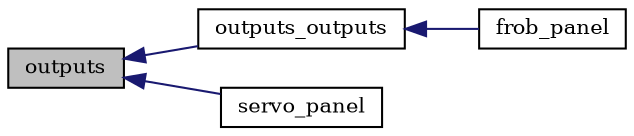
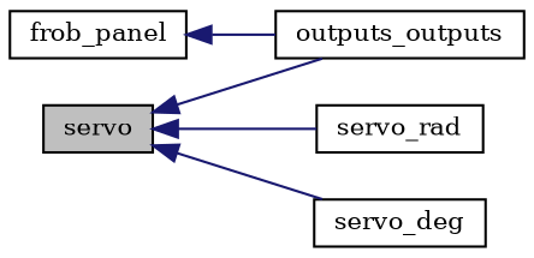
  digraph {
    fontname="DejaVu Serif"
    rankdir=LR
    node [color=black fillcolor=white fontname="DejaVu Serif" fontsize=10 shape=record style=filled]
    edge [color=midnightblue dir=back fontname="DejaVu Serif" fontsize=10 labelfontname=Helvetica labelfontsize=10 style=solid]
-   n1 [fillcolor=grey75 fontcolor=black height=0.2 label=outputs width=0.4]
+   n1 [fillcolor=grey75 fontcolor=black height=0.2 label=servo width=0.4]
    n2 [height=0.2 label=outputs_outputs width=0.4]
-   n4 [height=0.2 label=servo_panel width=0.4]
+   n3 [height=0.2 label=servo_rad width=0.4]
+   n4 [height=0.2 label=servo_deg width=0.4]
    n5 [height=0.2 label=frob_panel width=0.4]
    n1 -> n2
+   n1 -> n3
    n1 -> n4
-   n2 -> n5
+   n5 -> n2
  }
